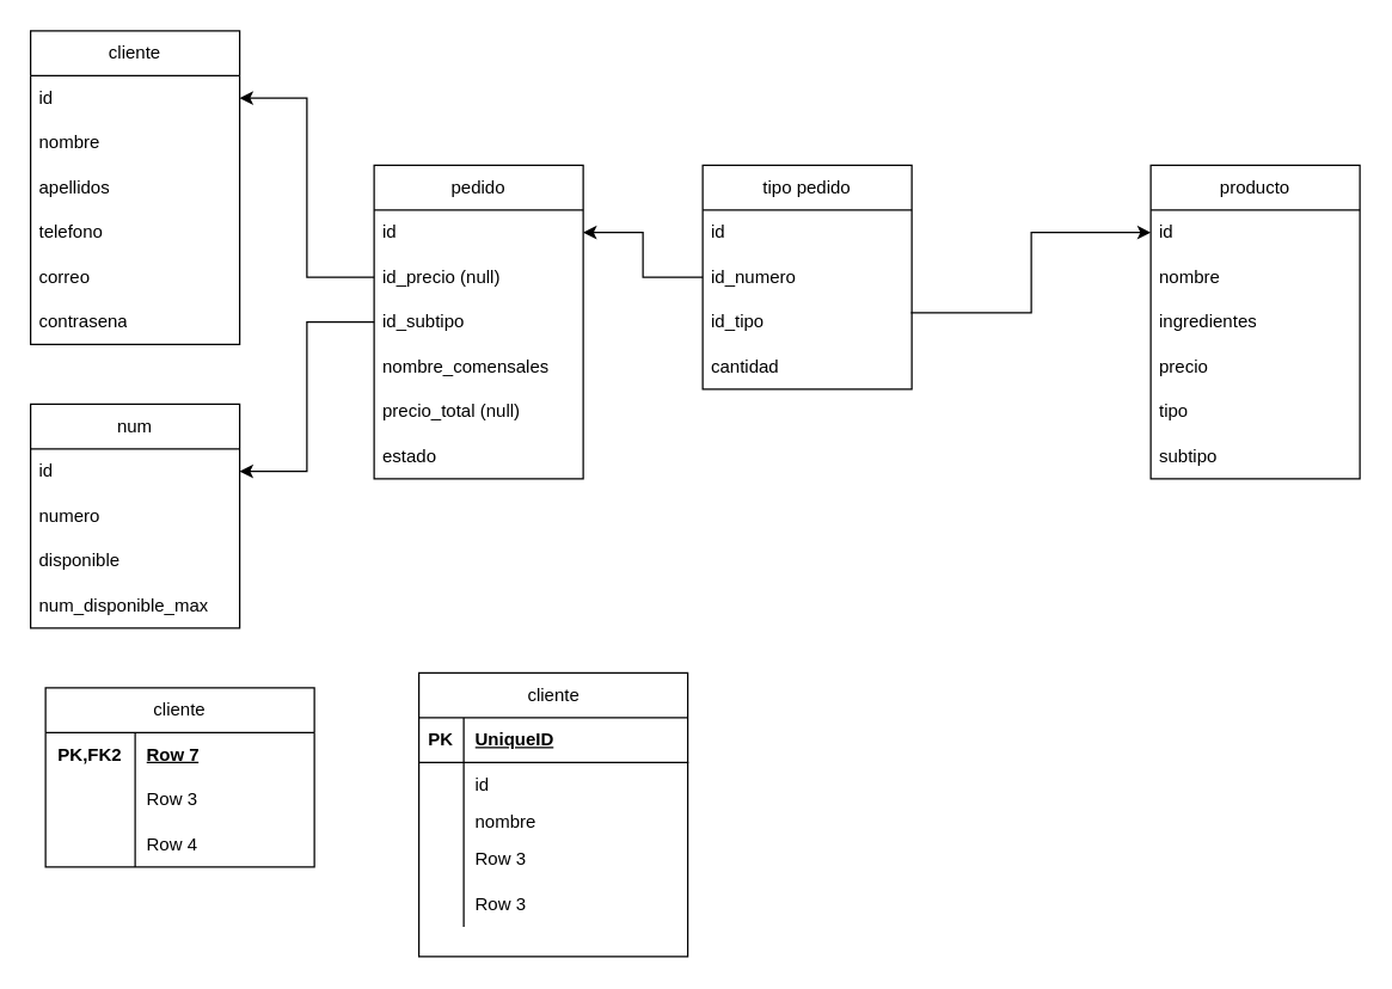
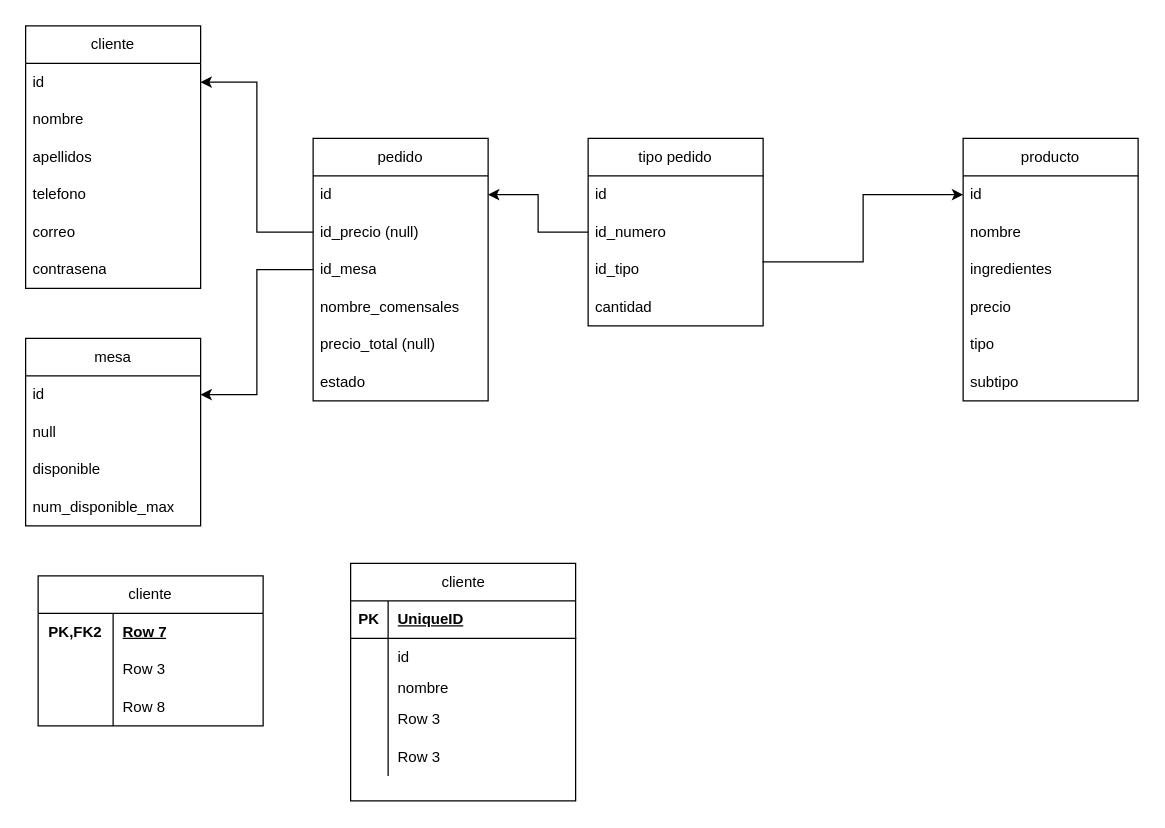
  <mxCell id="0" />
  <mxCell id="1" parent="0" />
  <mxCell id="2" value="pedido" style="swimlane;fontStyle=0;childLayout=stackLayout;horizontal=1;startSize=30;horizontalStack=0;resizeParent=1;resizeParentMax=0;resizeLast=0;collapsible=1;marginBottom=0;whiteSpace=wrap;html=1;" parent="1" vertex="1"><mxGeometry x="250" y="110" width="140" height="210" as="geometry" /></mxCell>
  <mxCell id="3" value="id" style="text;strokeColor=none;fillColor=none;align=left;verticalAlign=middle;spacingLeft=4;spacingRight=4;overflow=hidden;points=[[0,0.5],[1,0.5]];portConstraint=eastwest;rotatable=0;whiteSpace=wrap;html=1;" parent="2" vertex="1"><mxGeometry y="30" width="140" height="30" as="geometry" /></mxCell>
  <mxCell id="4" value="id_precio (null)" style="text;strokeColor=none;fillColor=none;align=left;verticalAlign=middle;spacingLeft=4;spacingRight=4;overflow=hidden;points=[[0,0.5],[1,0.5]];portConstraint=eastwest;rotatable=0;whiteSpace=wrap;html=1;" parent="2" vertex="1"><mxGeometry y="60" width="140" height="30" as="geometry" /></mxCell>
- <mxCell id="5" value="id_subtipo" style="text;strokeColor=none;fillColor=none;align=left;verticalAlign=middle;spacingLeft=4;spacingRight=4;overflow=hidden;points=[[0,0.5],[1,0.5]];portConstraint=eastwest;rotatable=0;whiteSpace=wrap;html=1;" parent="2" vertex="1"><mxGeometry y="90" width="140" height="30" as="geometry" /></mxCell>
+ <mxCell id="5" value="id_mesa" style="text;strokeColor=none;fillColor=none;align=left;verticalAlign=middle;spacingLeft=4;spacingRight=4;overflow=hidden;points=[[0,0.5],[1,0.5]];portConstraint=eastwest;rotatable=0;whiteSpace=wrap;html=1;" parent="2" vertex="1"><mxGeometry y="90" width="140" height="30" as="geometry" /></mxCell>
  <mxCell id="6" value="nombre_comensales" style="text;strokeColor=none;fillColor=none;align=left;verticalAlign=middle;spacingLeft=4;spacingRight=4;overflow=hidden;points=[[0,0.5],[1,0.5]];portConstraint=eastwest;rotatable=0;whiteSpace=wrap;html=1;" parent="2" vertex="1"><mxGeometry y="120" width="140" height="30" as="geometry" /></mxCell>
  <mxCell id="7" value="precio_total (null)" style="text;strokeColor=none;fillColor=none;align=left;verticalAlign=middle;spacingLeft=4;spacingRight=4;overflow=hidden;points=[[0,0.5],[1,0.5]];portConstraint=eastwest;rotatable=0;whiteSpace=wrap;html=1;" parent="2" vertex="1"><mxGeometry y="150" width="140" height="30" as="geometry" /></mxCell>
  <mxCell id="8" value="estado" style="text;strokeColor=none;fillColor=none;align=left;verticalAlign=middle;spacingLeft=4;spacingRight=4;overflow=hidden;points=[[0,0.5],[1,0.5]];portConstraint=eastwest;rotatable=0;whiteSpace=wrap;html=1;" parent="2" vertex="1"><mxGeometry y="180" width="140" height="30" as="geometry" /></mxCell>
  <mxCell id="9" value="tipo pedido" style="swimlane;fontStyle=0;childLayout=stackLayout;horizontal=1;startSize=30;horizontalStack=0;resizeParent=1;resizeParentMax=0;resizeLast=0;collapsible=1;marginBottom=0;whiteSpace=wrap;html=1;" parent="1" vertex="1"><mxGeometry x="470" y="110" width="140" height="150" as="geometry"><mxRectangle x="920" y="130" width="110" height="30" as="alternateBounds" /></mxGeometry></mxCell>
  <mxCell id="10" value="id" style="text;strokeColor=none;fillColor=none;align=left;verticalAlign=middle;spacingLeft=4;spacingRight=4;overflow=hidden;points=[[0,0.5],[1,0.5]];portConstraint=eastwest;rotatable=0;whiteSpace=wrap;html=1;" parent="9" vertex="1"><mxGeometry y="30" width="140" height="30" as="geometry" /></mxCell>
  <mxCell id="11" value="id_numero" style="text;strokeColor=none;fillColor=none;align=left;verticalAlign=middle;spacingLeft=4;spacingRight=4;overflow=hidden;points=[[0,0.5],[1,0.5]];portConstraint=eastwest;rotatable=0;whiteSpace=wrap;html=1;" parent="9" vertex="1"><mxGeometry y="60" width="140" height="30" as="geometry" /></mxCell>
  <mxCell id="12" value="id_tipo" style="text;strokeColor=none;fillColor=none;align=left;verticalAlign=middle;spacingLeft=4;spacingRight=4;overflow=hidden;points=[[0,0.5],[1,0.5]];portConstraint=eastwest;rotatable=0;whiteSpace=wrap;html=1;" parent="9" vertex="1"><mxGeometry y="90" width="140" height="30" as="geometry" /></mxCell>
  <mxCell id="13" value="cantidad" style="text;strokeColor=none;fillColor=none;align=left;verticalAlign=middle;spacingLeft=4;spacingRight=4;overflow=hidden;points=[[0,0.5],[1,0.5]];portConstraint=eastwest;rotatable=0;whiteSpace=wrap;html=1;" parent="9" vertex="1"><mxGeometry y="120" width="140" height="30" as="geometry" /></mxCell>
  <mxCell id="14" style="edgeStyle=orthogonalEdgeStyle;rounded=0;orthogonalLoop=1;jettySize=auto;html=1;exitX=0;exitY=0.5;exitDx=0;exitDy=0;" parent="1" source="11" target="3" edge="1"><mxGeometry relative="1" as="geometry" /></mxCell>
  <mxCell id="15" value="producto" style="swimlane;fontStyle=0;childLayout=stackLayout;horizontal=1;startSize=30;horizontalStack=0;resizeParent=1;resizeParentMax=0;resizeLast=0;collapsible=1;marginBottom=0;whiteSpace=wrap;html=1;" parent="1" vertex="1"><mxGeometry x="770" y="110" width="140" height="210" as="geometry"><mxRectangle x="920" y="130" width="110" height="30" as="alternateBounds" /></mxGeometry></mxCell>
  <mxCell id="16" value="id" style="text;strokeColor=none;fillColor=none;align=left;verticalAlign=middle;spacingLeft=4;spacingRight=4;overflow=hidden;points=[[0,0.5],[1,0.5]];portConstraint=eastwest;rotatable=0;whiteSpace=wrap;html=1;" parent="15" vertex="1"><mxGeometry y="30" width="140" height="30" as="geometry" /></mxCell>
  <mxCell id="17" value="nombre" style="text;strokeColor=none;fillColor=none;align=left;verticalAlign=middle;spacingLeft=4;spacingRight=4;overflow=hidden;points=[[0,0.5],[1,0.5]];portConstraint=eastwest;rotatable=0;whiteSpace=wrap;html=1;" parent="15" vertex="1"><mxGeometry y="60" width="140" height="30" as="geometry" /></mxCell>
  <mxCell id="18" value="ingredientes" style="text;strokeColor=none;fillColor=none;align=left;verticalAlign=middle;spacingLeft=4;spacingRight=4;overflow=hidden;points=[[0,0.5],[1,0.5]];portConstraint=eastwest;rotatable=0;whiteSpace=wrap;html=1;" parent="15" vertex="1"><mxGeometry y="90" width="140" height="30" as="geometry" /></mxCell>
  <mxCell id="19" value="precio" style="text;strokeColor=none;fillColor=none;align=left;verticalAlign=middle;spacingLeft=4;spacingRight=4;overflow=hidden;points=[[0,0.5],[1,0.5]];portConstraint=eastwest;rotatable=0;whiteSpace=wrap;html=1;" parent="15" vertex="1"><mxGeometry y="120" width="140" height="30" as="geometry" /></mxCell>
  <mxCell id="20" value="tipo" style="text;strokeColor=none;fillColor=none;align=left;verticalAlign=middle;spacingLeft=4;spacingRight=4;overflow=hidden;points=[[0,0.5],[1,0.5]];portConstraint=eastwest;rotatable=0;whiteSpace=wrap;html=1;" parent="15" vertex="1"><mxGeometry y="150" width="140" height="30" as="geometry" /></mxCell>
  <mxCell id="21" value="subtipo" style="text;strokeColor=none;fillColor=none;align=left;verticalAlign=middle;spacingLeft=4;spacingRight=4;overflow=hidden;points=[[0,0.5],[1,0.5]];portConstraint=eastwest;rotatable=0;whiteSpace=wrap;html=1;" parent="15" vertex="1"><mxGeometry y="180" width="140" height="30" as="geometry" /></mxCell>
  <mxCell id="22" style="edgeStyle=orthogonalEdgeStyle;rounded=0;orthogonalLoop=1;jettySize=auto;html=1;entryX=0;entryY=0.5;entryDx=0;entryDy=0;exitX=0.996;exitY=0.294;exitDx=0;exitDy=0;exitPerimeter=0;" parent="1" source="12" target="16" edge="1"><mxGeometry relative="1" as="geometry" /></mxCell>
- <mxCell id="23" value="num" style="swimlane;fontStyle=0;childLayout=stackLayout;horizontal=1;startSize=30;horizontalStack=0;resizeParent=1;resizeParentMax=0;resizeLast=0;collapsible=1;marginBottom=0;whiteSpace=wrap;html=1;" parent="1" vertex="1"><mxGeometry x="20" y="270" width="140" height="150" as="geometry" /></mxCell>
+ <mxCell id="23" value="mesa" style="swimlane;fontStyle=0;childLayout=stackLayout;horizontal=1;startSize=30;horizontalStack=0;resizeParent=1;resizeParentMax=0;resizeLast=0;collapsible=1;marginBottom=0;whiteSpace=wrap;html=1;" parent="1" vertex="1"><mxGeometry x="20" y="270" width="140" height="150" as="geometry" /></mxCell>
  <mxCell id="24" value="id" style="text;strokeColor=none;fillColor=none;align=left;verticalAlign=middle;spacingLeft=4;spacingRight=4;overflow=hidden;points=[[0,0.5],[1,0.5]];portConstraint=eastwest;rotatable=0;whiteSpace=wrap;html=1;" parent="23" vertex="1"><mxGeometry y="30" width="140" height="30" as="geometry" /></mxCell>
- <mxCell id="25" value="numero" style="text;strokeColor=none;fillColor=none;align=left;verticalAlign=middle;spacingLeft=4;spacingRight=4;overflow=hidden;points=[[0,0.5],[1,0.5]];portConstraint=eastwest;rotatable=0;whiteSpace=wrap;html=1;" parent="23" vertex="1"><mxGeometry y="60" width="140" height="30" as="geometry" /></mxCell>
+ <mxCell id="25" value="null" style="text;strokeColor=none;fillColor=none;align=left;verticalAlign=middle;spacingLeft=4;spacingRight=4;overflow=hidden;points=[[0,0.5],[1,0.5]];portConstraint=eastwest;rotatable=0;whiteSpace=wrap;html=1;" parent="23" vertex="1"><mxGeometry y="60" width="140" height="30" as="geometry" /></mxCell>
  <mxCell id="26" value="disponible" style="text;strokeColor=none;fillColor=none;align=left;verticalAlign=middle;spacingLeft=4;spacingRight=4;overflow=hidden;points=[[0,0.5],[1,0.5]];portConstraint=eastwest;rotatable=0;whiteSpace=wrap;html=1;" parent="23" vertex="1"><mxGeometry y="90" width="140" height="30" as="geometry" /></mxCell>
  <mxCell id="27" value="num_disponible_max" style="text;strokeColor=none;fillColor=none;align=left;verticalAlign=middle;spacingLeft=4;spacingRight=4;overflow=hidden;points=[[0,0.5],[1,0.5]];portConstraint=eastwest;rotatable=0;whiteSpace=wrap;html=1;" parent="23" vertex="1"><mxGeometry y="120" width="140" height="30" as="geometry" /></mxCell>
  <mxCell id="28" style="edgeStyle=orthogonalEdgeStyle;rounded=0;orthogonalLoop=1;jettySize=auto;html=1;entryX=1;entryY=0.5;entryDx=0;entryDy=0;" parent="1" source="5" target="24" edge="1"><mxGeometry relative="1" as="geometry" /></mxCell>
  <mxCell id="29" value="cliente" style="swimlane;fontStyle=0;childLayout=stackLayout;horizontal=1;startSize=30;horizontalStack=0;resizeParent=1;resizeParentMax=0;resizeLast=0;collapsible=1;marginBottom=0;whiteSpace=wrap;html=1;" parent="1" vertex="1"><mxGeometry x="20" y="20" width="140" height="210" as="geometry" /></mxCell>
  <mxCell id="30" value="id" style="text;strokeColor=none;fillColor=none;align=left;verticalAlign=middle;spacingLeft=4;spacingRight=4;overflow=hidden;points=[[0,0.5],[1,0.5]];portConstraint=eastwest;rotatable=0;whiteSpace=wrap;html=1;" parent="29" vertex="1"><mxGeometry y="30" width="140" height="30" as="geometry" /></mxCell>
  <mxCell id="31" value="nombre" style="text;strokeColor=none;fillColor=none;align=left;verticalAlign=middle;spacingLeft=4;spacingRight=4;overflow=hidden;points=[[0,0.5],[1,0.5]];portConstraint=eastwest;rotatable=0;whiteSpace=wrap;html=1;" parent="29" vertex="1"><mxGeometry y="60" width="140" height="30" as="geometry" /></mxCell>
  <mxCell id="32" value="apellidos" style="text;strokeColor=none;fillColor=none;align=left;verticalAlign=middle;spacingLeft=4;spacingRight=4;overflow=hidden;points=[[0,0.5],[1,0.5]];portConstraint=eastwest;rotatable=0;whiteSpace=wrap;html=1;" parent="29" vertex="1"><mxGeometry y="90" width="140" height="30" as="geometry" /></mxCell>
  <mxCell id="33" value="telefono" style="text;strokeColor=none;fillColor=none;align=left;verticalAlign=middle;spacingLeft=4;spacingRight=4;overflow=hidden;points=[[0,0.5],[1,0.5]];portConstraint=eastwest;rotatable=0;whiteSpace=wrap;html=1;" parent="29" vertex="1"><mxGeometry y="120" width="140" height="30" as="geometry" /></mxCell>
  <mxCell id="34" value="correo" style="text;strokeColor=none;fillColor=none;align=left;verticalAlign=middle;spacingLeft=4;spacingRight=4;overflow=hidden;points=[[0,0.5],[1,0.5]];portConstraint=eastwest;rotatable=0;whiteSpace=wrap;html=1;" parent="29" vertex="1"><mxGeometry y="150" width="140" height="30" as="geometry" /></mxCell>
  <mxCell id="35" value="contrasena" style="text;strokeColor=none;fillColor=none;align=left;verticalAlign=middle;spacingLeft=4;spacingRight=4;overflow=hidden;points=[[0,0.5],[1,0.5]];portConstraint=eastwest;rotatable=0;whiteSpace=wrap;html=1;" parent="29" vertex="1"><mxGeometry y="180" width="140" height="30" as="geometry" /></mxCell>
  <mxCell id="36" style="edgeStyle=orthogonalEdgeStyle;rounded=0;orthogonalLoop=1;jettySize=auto;html=1;entryX=1;entryY=0.5;entryDx=0;entryDy=0;" parent="1" source="4" target="30" edge="1"><mxGeometry relative="1" as="geometry" /></mxCell>
  <mxCell id="37" value="&lt;span style=&quot;font-weight: 400;&quot;&gt;cliente&lt;/span&gt;" style="shape=table;startSize=30;container=1;collapsible=1;childLayout=tableLayout;fixedRows=1;rowLines=0;fontStyle=1;align=center;resizeLast=1;html=1;whiteSpace=wrap;" vertex="1" parent="1"><mxGeometry x="30" y="460" width="180" height="120" as="geometry" /></mxCell>
  <mxCell id="38" value="" style="shape=tableRow;horizontal=0;startSize=0;swimlaneHead=0;swimlaneBody=0;fillColor=none;collapsible=0;dropTarget=0;points=[[0,0.5],[1,0.5]];portConstraint=eastwest;top=0;left=0;right=0;bottom=0;html=1;" vertex="1" parent="37"><mxGeometry y="30" width="180" height="30" as="geometry" /></mxCell>
  <mxCell id="39" value="PK,FK2" style="shape=partialRectangle;connectable=0;fillColor=none;top=0;left=0;bottom=0;right=0;fontStyle=1;overflow=hidden;html=1;whiteSpace=wrap;" vertex="1" parent="38"><mxGeometry width="60" height="30" as="geometry"><mxRectangle width="60" height="30" as="alternateBounds" /></mxGeometry></mxCell>
  <mxCell id="40" value="Row 7" style="shape=partialRectangle;connectable=0;fillColor=none;top=0;left=0;bottom=0;right=0;align=left;spacingLeft=6;fontStyle=5;overflow=hidden;html=1;whiteSpace=wrap;" vertex="1" parent="38"><mxGeometry x="60" width="120" height="30" as="geometry"><mxRectangle width="120" height="30" as="alternateBounds" /></mxGeometry></mxCell>
  <mxCell id="41" value="" style="shape=tableRow;horizontal=0;startSize=0;swimlaneHead=0;swimlaneBody=0;fillColor=none;collapsible=0;dropTarget=0;points=[[0,0.5],[1,0.5]];portConstraint=eastwest;top=0;left=0;right=0;bottom=0;html=1;" vertex="1" parent="37"><mxGeometry y="60" width="180" height="30" as="geometry" /></mxCell>
  <mxCell id="42" value="" style="shape=partialRectangle;connectable=0;fillColor=none;top=0;left=0;bottom=0;right=0;editable=1;overflow=hidden;html=1;whiteSpace=wrap;" vertex="1" parent="41"><mxGeometry width="60" height="30" as="geometry"><mxRectangle width="60" height="30" as="alternateBounds" /></mxGeometry></mxCell>
  <mxCell id="43" value="Row 3" style="shape=partialRectangle;connectable=0;fillColor=none;top=0;left=0;bottom=0;right=0;align=left;spacingLeft=6;overflow=hidden;html=1;whiteSpace=wrap;" vertex="1" parent="41"><mxGeometry x="60" width="120" height="30" as="geometry"><mxRectangle width="120" height="30" as="alternateBounds" /></mxGeometry></mxCell>
  <mxCell id="44" value="" style="shape=tableRow;horizontal=0;startSize=0;swimlaneHead=0;swimlaneBody=0;fillColor=none;collapsible=0;dropTarget=0;points=[[0,0.5],[1,0.5]];portConstraint=eastwest;top=0;left=0;right=0;bottom=0;html=1;" vertex="1" parent="37"><mxGeometry y="90" width="180" height="30" as="geometry" /></mxCell>
  <mxCell id="45" value="" style="shape=partialRectangle;connectable=0;fillColor=none;top=0;left=0;bottom=0;right=0;editable=1;overflow=hidden;html=1;whiteSpace=wrap;" vertex="1" parent="44"><mxGeometry width="60" height="30" as="geometry"><mxRectangle width="60" height="30" as="alternateBounds" /></mxGeometry></mxCell>
- <mxCell id="46" value="Row 4" style="shape=partialRectangle;connectable=0;fillColor=none;top=0;left=0;bottom=0;right=0;align=left;spacingLeft=6;overflow=hidden;html=1;whiteSpace=wrap;" vertex="1" parent="44"><mxGeometry x="60" width="120" height="30" as="geometry"><mxRectangle width="120" height="30" as="alternateBounds" /></mxGeometry></mxCell>
+ <mxCell id="46" value="Row 8" style="shape=partialRectangle;connectable=0;fillColor=none;top=0;left=0;bottom=0;right=0;align=left;spacingLeft=6;overflow=hidden;html=1;whiteSpace=wrap;" vertex="1" parent="44"><mxGeometry x="60" width="120" height="30" as="geometry"><mxRectangle width="120" height="30" as="alternateBounds" /></mxGeometry></mxCell>
  <mxCell id="47" value="&lt;span style=&quot;font-weight: 400; text-wrap-mode: wrap;&quot;&gt;cliente&lt;/span&gt;" style="shape=table;startSize=30;container=1;collapsible=1;childLayout=tableLayout;fixedRows=1;rowLines=0;fontStyle=1;align=center;resizeLast=1;html=1;" vertex="1" parent="1"><mxGeometry x="280" y="450" width="180" height="190" as="geometry" /></mxCell>
  <mxCell id="48" value="" style="shape=tableRow;horizontal=0;startSize=0;swimlaneHead=0;swimlaneBody=0;fillColor=none;collapsible=0;dropTarget=0;points=[[0,0.5],[1,0.5]];portConstraint=eastwest;top=0;left=0;right=0;bottom=1;" vertex="1" parent="47"><mxGeometry y="30" width="180" height="30" as="geometry" /></mxCell>
  <mxCell id="49" value="PK" style="shape=partialRectangle;connectable=0;fillColor=none;top=0;left=0;bottom=0;right=0;fontStyle=1;overflow=hidden;whiteSpace=wrap;html=1;" vertex="1" parent="48"><mxGeometry width="30" height="30" as="geometry"><mxRectangle width="30" height="30" as="alternateBounds" /></mxGeometry></mxCell>
  <mxCell id="50" value="UniqueID" style="shape=partialRectangle;connectable=0;fillColor=none;top=0;left=0;bottom=0;right=0;align=left;spacingLeft=6;fontStyle=5;overflow=hidden;whiteSpace=wrap;html=1;" vertex="1" parent="48"><mxGeometry x="30" width="150" height="30" as="geometry"><mxRectangle width="150" height="30" as="alternateBounds" /></mxGeometry></mxCell>
  <mxCell id="51" value="" style="shape=tableRow;horizontal=0;startSize=0;swimlaneHead=0;swimlaneBody=0;fillColor=none;collapsible=0;dropTarget=0;points=[[0,0.5],[1,0.5]];portConstraint=eastwest;top=0;left=0;right=0;bottom=0;" vertex="1" parent="47"><mxGeometry y="60" width="180" height="30" as="geometry" /></mxCell>
  <mxCell id="52" value="" style="shape=partialRectangle;connectable=0;fillColor=none;top=0;left=0;bottom=0;right=0;editable=1;overflow=hidden;whiteSpace=wrap;html=1;" vertex="1" parent="51"><mxGeometry width="30" height="30" as="geometry"><mxRectangle width="30" height="30" as="alternateBounds" /></mxGeometry></mxCell>
  <mxCell id="53" value="id" style="shape=partialRectangle;connectable=0;fillColor=none;top=0;left=0;bottom=0;right=0;align=left;spacingLeft=6;overflow=hidden;whiteSpace=wrap;html=1;" vertex="1" parent="51"><mxGeometry x="30" width="150" height="30" as="geometry"><mxRectangle width="150" height="30" as="alternateBounds" /></mxGeometry></mxCell>
  <mxCell id="54" value="" style="shape=tableRow;horizontal=0;startSize=0;swimlaneHead=0;swimlaneBody=0;fillColor=none;collapsible=0;dropTarget=0;points=[[0,0.5],[1,0.5]];portConstraint=eastwest;top=0;left=0;right=0;bottom=0;" vertex="1" parent="47"><mxGeometry y="90" width="180" height="20" as="geometry" /></mxCell>
  <mxCell id="55" value="" style="shape=partialRectangle;connectable=0;fillColor=none;top=0;left=0;bottom=0;right=0;editable=1;overflow=hidden;whiteSpace=wrap;html=1;" vertex="1" parent="54"><mxGeometry width="30" height="20" as="geometry"><mxRectangle width="30" height="20" as="alternateBounds" /></mxGeometry></mxCell>
  <mxCell id="56" value="nombre" style="shape=partialRectangle;connectable=0;fillColor=none;top=0;left=0;bottom=0;right=0;align=left;spacingLeft=6;overflow=hidden;whiteSpace=wrap;html=1;" vertex="1" parent="54"><mxGeometry x="30" width="150" height="20" as="geometry"><mxRectangle width="150" height="20" as="alternateBounds" /></mxGeometry></mxCell>
  <mxCell id="57" value="" style="shape=tableRow;horizontal=0;startSize=0;swimlaneHead=0;swimlaneBody=0;fillColor=none;collapsible=0;dropTarget=0;points=[[0,0.5],[1,0.5]];portConstraint=eastwest;top=0;left=0;right=0;bottom=0;" vertex="1" parent="47"><mxGeometry y="110" width="180" height="30" as="geometry" /></mxCell>
  <mxCell id="58" value="" style="shape=partialRectangle;connectable=0;fillColor=none;top=0;left=0;bottom=0;right=0;editable=1;overflow=hidden;whiteSpace=wrap;html=1;" vertex="1" parent="57"><mxGeometry width="30" height="30" as="geometry"><mxRectangle width="30" height="30" as="alternateBounds" /></mxGeometry></mxCell>
  <mxCell id="59" value="Row 3" style="shape=partialRectangle;connectable=0;fillColor=none;top=0;left=0;bottom=0;right=0;align=left;spacingLeft=6;overflow=hidden;whiteSpace=wrap;html=1;" vertex="1" parent="57"><mxGeometry x="30" width="150" height="30" as="geometry"><mxRectangle width="150" height="30" as="alternateBounds" /></mxGeometry></mxCell>
  <mxCell id="60" value="" style="shape=tableRow;horizontal=0;startSize=0;swimlaneHead=0;swimlaneBody=0;fillColor=none;collapsible=0;dropTarget=0;points=[[0,0.5],[1,0.5]];portConstraint=eastwest;top=0;left=0;right=0;bottom=0;" vertex="1" parent="47"><mxGeometry y="140" width="180" height="30" as="geometry" /></mxCell>
  <mxCell id="61" value="" style="shape=partialRectangle;connectable=0;fillColor=none;top=0;left=0;bottom=0;right=0;editable=1;overflow=hidden;whiteSpace=wrap;html=1;" vertex="1" parent="60"><mxGeometry width="30" height="30" as="geometry"><mxRectangle width="30" height="30" as="alternateBounds" /></mxGeometry></mxCell>
  <mxCell id="62" value="Row 3" style="shape=partialRectangle;connectable=0;fillColor=none;top=0;left=0;bottom=0;right=0;align=left;spacingLeft=6;overflow=hidden;whiteSpace=wrap;html=1;" vertex="1" parent="60"><mxGeometry x="30" width="150" height="30" as="geometry"><mxRectangle width="150" height="30" as="alternateBounds" /></mxGeometry></mxCell>
